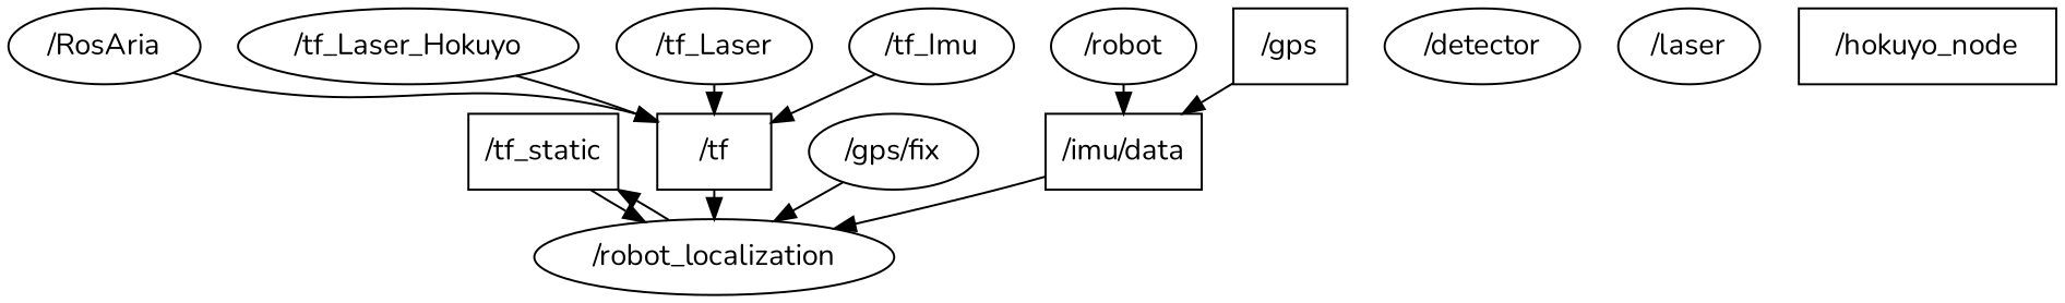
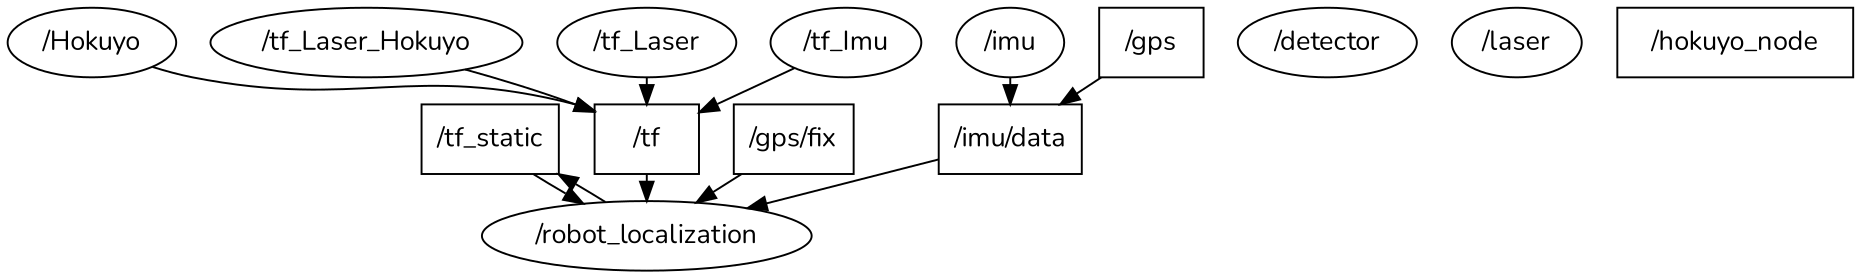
  digraph {
    compound=True
    fontname=Nunito
    rank=same
    rankdir=TB
    ranksep=0.2
    node [fontname=Nunito shape=ellipse]
    edge [fontname=Nunito penwidth=1]
    n1 [height=0.5 label="/tf_static" shape=box width=0.88889]
    n2 [height=0.5 label="/robot_localization" width=2.1484]
    n3 [height=0.5 label="/tf" shape=box width=0.75]
-   n4 [height=0.5 label="/gps/fix" width=0.80556]
+   n4 [height=0.5 label="/gps/fix" shape=box width=0.80556]
    n5 [height=0.5 label="/imu/data" shape=box width=0.94444]
    n6 [height=0.5 label="/detector" width=1.1555]
-   n7 [height=0.5 label="/RosAria" width=1.1735]
+   n7 [height=0.5 label="/Hokuyo" width=1.1735]
    n8 [height=0.5 label="/tf_Laser_Hokuyo" width=2.0943]
    n9 [height=0.5 label="/tf_Laser" width=1.1735]
-   n10 [height=0.5 label="/robot" width=0.75827]
+   n10 [height=0.5 label="/imu" width=0.75827]
    n11 [height=0.5 label="/tf_Imu" width=1.0471]
    n12 [height=0.5 label="/laser" width=0.83048]
    n13 [height=0.5 label="/hokuyo_node" shape=box width=1.6971]
    n14 [height=0.5 label="/gps" shape=box width=0.75]
    n1 -> n2
    n2 -> n1
    n3 -> n2
    n4 -> n2
    n5 -> n2
    n7 -> n3
    n8 -> n3
    n9 -> n3
    n10 -> n5
    n11 -> n3
    n14 -> n5
  }
